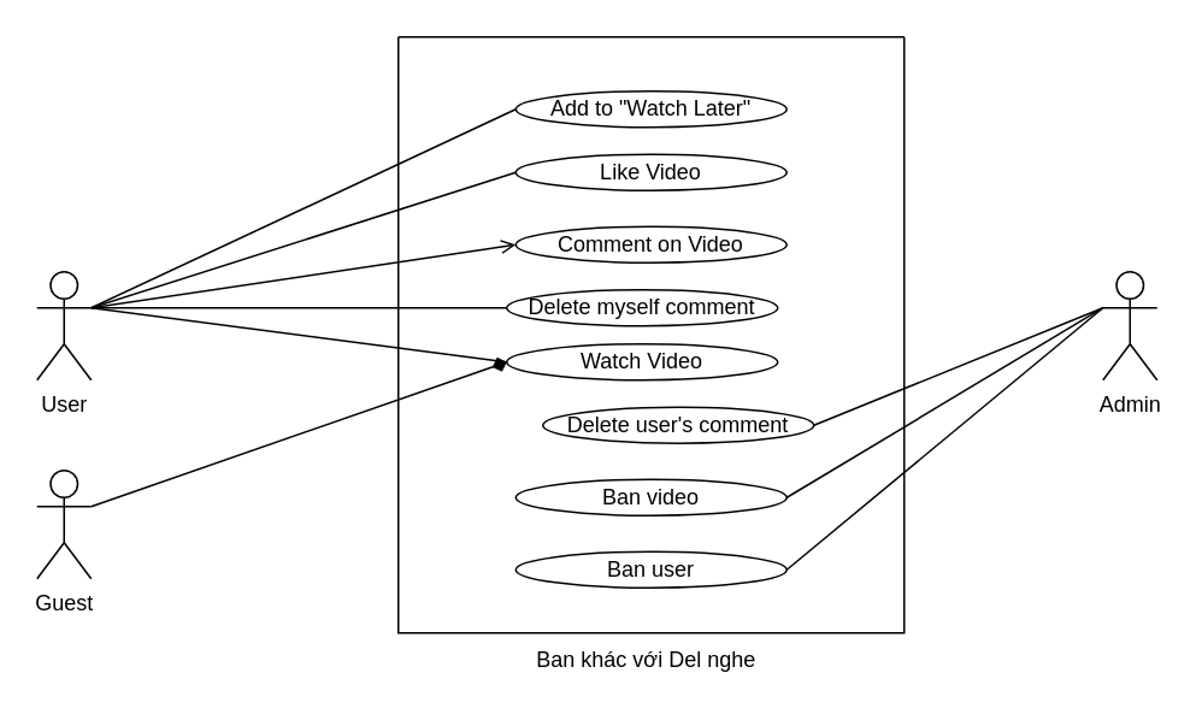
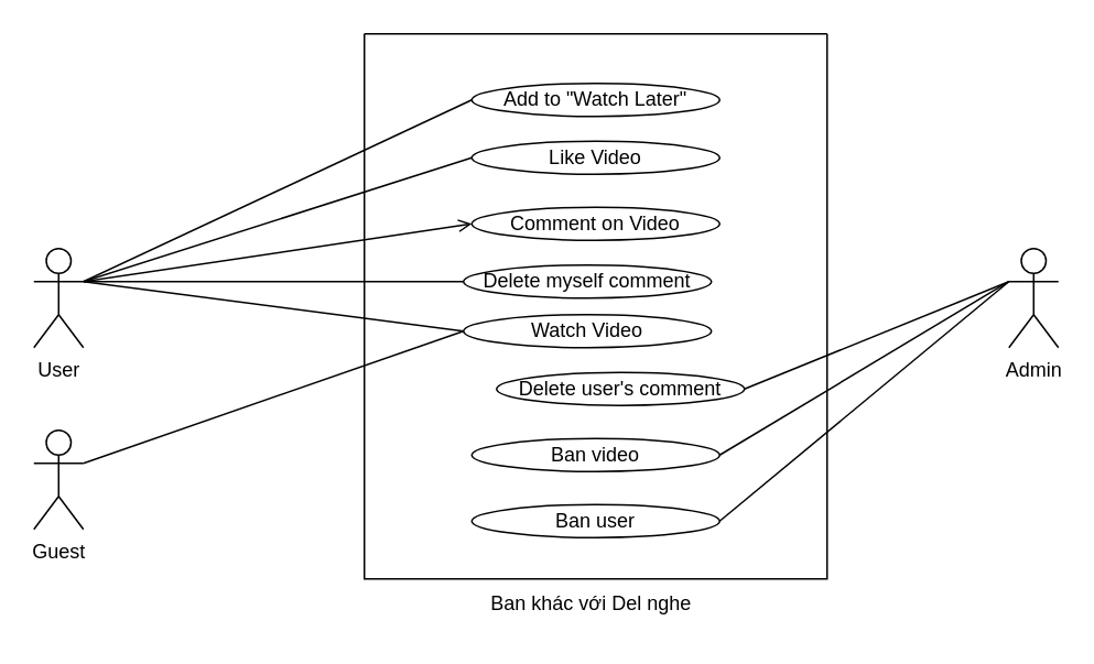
  <mxCell id="0" />
  <mxCell id="1" parent="0" />
  <mxCell id="2" value="" style="swimlane;startSize=0;" vertex="1" parent="1"><mxGeometry x="220" y="20" width="280" height="330" as="geometry" /></mxCell>
  <mxCell id="3" value="Watch Video" style="ellipse;whiteSpace=wrap;html=1;" vertex="1" parent="2"><mxGeometry x="60" y="170" width="150" height="20" as="geometry" /></mxCell>
  <mxCell id="4" value="Like Video" style="ellipse;whiteSpace=wrap;html=1;" vertex="1" parent="2"><mxGeometry x="65" y="65" width="150" height="20" as="geometry" /></mxCell>
  <mxCell id="5" value="Comment on Video" style="ellipse;whiteSpace=wrap;html=1;" vertex="1" parent="2"><mxGeometry x="65" y="105" width="150" height="20" as="geometry" /></mxCell>
  <mxCell id="6" value="Delete user's comment" style="ellipse;whiteSpace=wrap;html=1;" vertex="1" parent="2"><mxGeometry x="80" y="205" width="150" height="20" as="geometry" /></mxCell>
  <mxCell id="7" value="Ban video" style="ellipse;whiteSpace=wrap;html=1;" vertex="1" parent="2"><mxGeometry x="65" y="245" width="150" height="20" as="geometry" /></mxCell>
  <mxCell id="8" value="Ban user" style="ellipse;whiteSpace=wrap;html=1;" vertex="1" parent="2"><mxGeometry x="65" y="285" width="150" height="20" as="geometry" /></mxCell>
  <mxCell id="9" value="Add to &quot;Watch Later&quot;" style="ellipse;whiteSpace=wrap;html=1;" vertex="1" parent="2"><mxGeometry x="65" y="30" width="150" height="20" as="geometry" /></mxCell>
  <mxCell id="10" value="Delete myself comment" style="ellipse;whiteSpace=wrap;html=1;" vertex="1" parent="2"><mxGeometry x="60" y="140" width="150" height="20" as="geometry" /></mxCell>
  <mxCell id="11" value="User" style="shape=umlActor;verticalLabelPosition=bottom;verticalAlign=top;html=1;outlineConnect=0;" vertex="1" parent="1"><mxGeometry x="20" y="150" width="30" height="60" as="geometry" /></mxCell>
  <mxCell id="12" value="Guest" style="shape=umlActor;verticalLabelPosition=bottom;verticalAlign=top;html=1;outlineConnect=0;" vertex="1" parent="1"><mxGeometry x="20" y="260" width="30" height="60" as="geometry" /></mxCell>
  <mxCell id="13" value="" style="endArrow=none;html=1;rounded=0;entryX=0;entryY=0.5;entryDx=0;entryDy=0;exitX=1;exitY=0.333;exitDx=0;exitDy=0;exitPerimeter=0;" edge="1" parent="1" source="11" target="3"><mxGeometry width="50" height="50" relative="1" as="geometry"><mxPoint x="260" y="220" as="sourcePoint" /><mxPoint x="310" y="170" as="targetPoint" /></mxGeometry></mxCell>
- <mxCell id="14" value="" style="endArrow=diamond;html=1;rounded=0;exitX=1;exitY=0.333;exitDx=0;exitDy=0;exitPerimeter=0;entryX=0;entryY=0.5;entryDx=0;entryDy=0;" edge="1" parent="1" source="12" target="3"><mxGeometry width="50" height="50" relative="1" as="geometry"><mxPoint x="260" y="220" as="sourcePoint" /><mxPoint x="310" y="170" as="targetPoint" /></mxGeometry></mxCell>
+ <mxCell id="14" value="" style="endArrow=none;html=1;rounded=0;exitX=1;exitY=0.333;exitDx=0;exitDy=0;exitPerimeter=0;entryX=0;entryY=0.5;entryDx=0;entryDy=0;" edge="1" parent="1" source="12" target="3"><mxGeometry width="50" height="50" relative="1" as="geometry"><mxPoint x="260" y="220" as="sourcePoint" /><mxPoint x="310" y="170" as="targetPoint" /></mxGeometry></mxCell>
  <mxCell id="15" value="Admin" style="shape=umlActor;verticalLabelPosition=bottom;verticalAlign=top;html=1;outlineConnect=0;" vertex="1" parent="1"><mxGeometry x="610" y="150" width="30" height="60" as="geometry" /></mxCell>
  <mxCell id="16" value="" style="endArrow=none;html=1;rounded=0;entryX=0;entryY=0.333;entryDx=0;entryDy=0;entryPerimeter=0;exitX=1;exitY=0.5;exitDx=0;exitDy=0;" edge="1" parent="1" source="6" target="15"><mxGeometry width="50" height="50" relative="1" as="geometry"><mxPoint x="260" y="220" as="sourcePoint" /><mxPoint x="310" y="170" as="targetPoint" /></mxGeometry></mxCell>
  <mxCell id="17" value="" style="endArrow=none;html=1;rounded=0;entryX=0;entryY=0.333;entryDx=0;entryDy=0;entryPerimeter=0;exitX=1;exitY=0.5;exitDx=0;exitDy=0;" edge="1" parent="1" source="7" target="15"><mxGeometry width="50" height="50" relative="1" as="geometry"><mxPoint x="260" y="220" as="sourcePoint" /><mxPoint x="310" y="170" as="targetPoint" /></mxGeometry></mxCell>
  <mxCell id="18" value="" style="endArrow=none;html=1;rounded=0;entryX=0;entryY=0.333;entryDx=0;entryDy=0;entryPerimeter=0;exitX=1;exitY=0.5;exitDx=0;exitDy=0;" edge="1" parent="1" source="8" target="15"><mxGeometry width="50" height="50" relative="1" as="geometry"><mxPoint x="260" y="220" as="sourcePoint" /><mxPoint x="310" y="170" as="targetPoint" /></mxGeometry></mxCell>
  <mxCell id="19" value="" style="endArrow=none;html=1;rounded=0;entryX=0;entryY=0.5;entryDx=0;entryDy=0;exitX=1;exitY=0.333;exitDx=0;exitDy=0;exitPerimeter=0;" edge="1" parent="1" source="11" target="4"><mxGeometry width="50" height="50" relative="1" as="geometry"><mxPoint x="40" y="170" as="sourcePoint" /><mxPoint x="265" y="80" as="targetPoint" /></mxGeometry></mxCell>
  <mxCell id="20" value="" style="endArrow=open;html=1;rounded=0;entryX=0;entryY=0.5;entryDx=0;entryDy=0;exitX=1;exitY=0.333;exitDx=0;exitDy=0;exitPerimeter=0;" edge="1" parent="1" source="11" target="5"><mxGeometry width="50" height="50" relative="1" as="geometry"><mxPoint x="70" y="192.5" as="sourcePoint" /><mxPoint x="275" y="90" as="targetPoint" /></mxGeometry></mxCell>
  <mxCell id="21" value="" style="endArrow=none;html=1;rounded=0;exitX=1;exitY=0.333;exitDx=0;exitDy=0;exitPerimeter=0;entryX=0;entryY=0.5;entryDx=0;entryDy=0;" edge="1" parent="1" source="11" target="9"><mxGeometry width="50" height="50" relative="1" as="geometry"><mxPoint x="260" y="220" as="sourcePoint" /><mxPoint x="310" y="170" as="targetPoint" /></mxGeometry></mxCell>
  <mxCell id="22" value="Ban khác với Del nghe" style="text;html=1;strokeColor=none;fillColor=none;align=center;verticalAlign=middle;whiteSpace=wrap;rounded=0;" vertex="1" parent="1"><mxGeometry x="270" y="350" width="175" height="30" as="geometry" /></mxCell>
  <mxCell id="23" value="" style="endArrow=none;html=1;rounded=0;exitX=1;exitY=0.333;exitDx=0;exitDy=0;exitPerimeter=0;entryX=0;entryY=0.5;entryDx=0;entryDy=0;" edge="1" parent="1" source="11" target="10"><mxGeometry width="50" height="50" relative="1" as="geometry"><mxPoint x="260" y="210" as="sourcePoint" /><mxPoint x="310" y="160" as="targetPoint" /></mxGeometry></mxCell>
